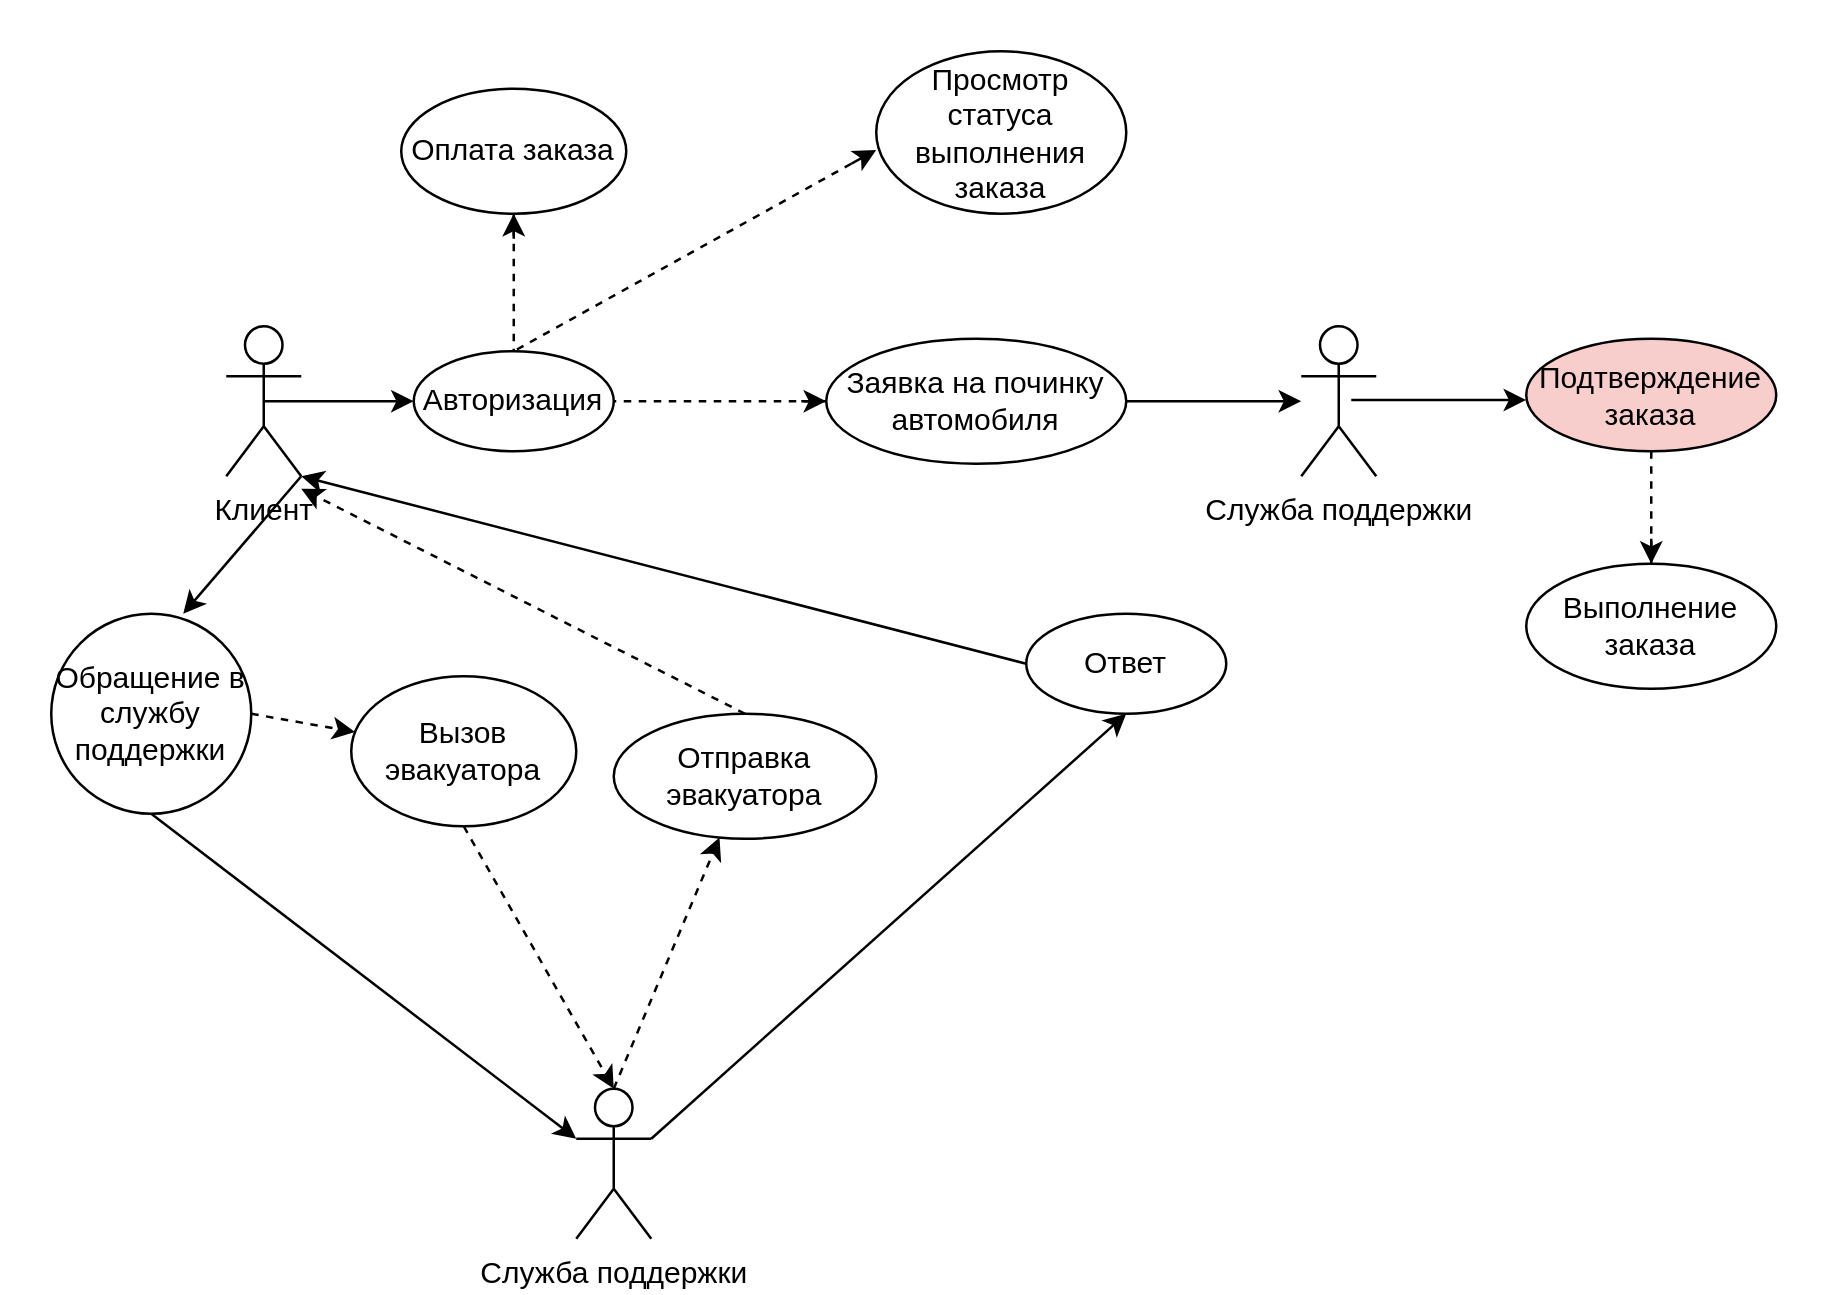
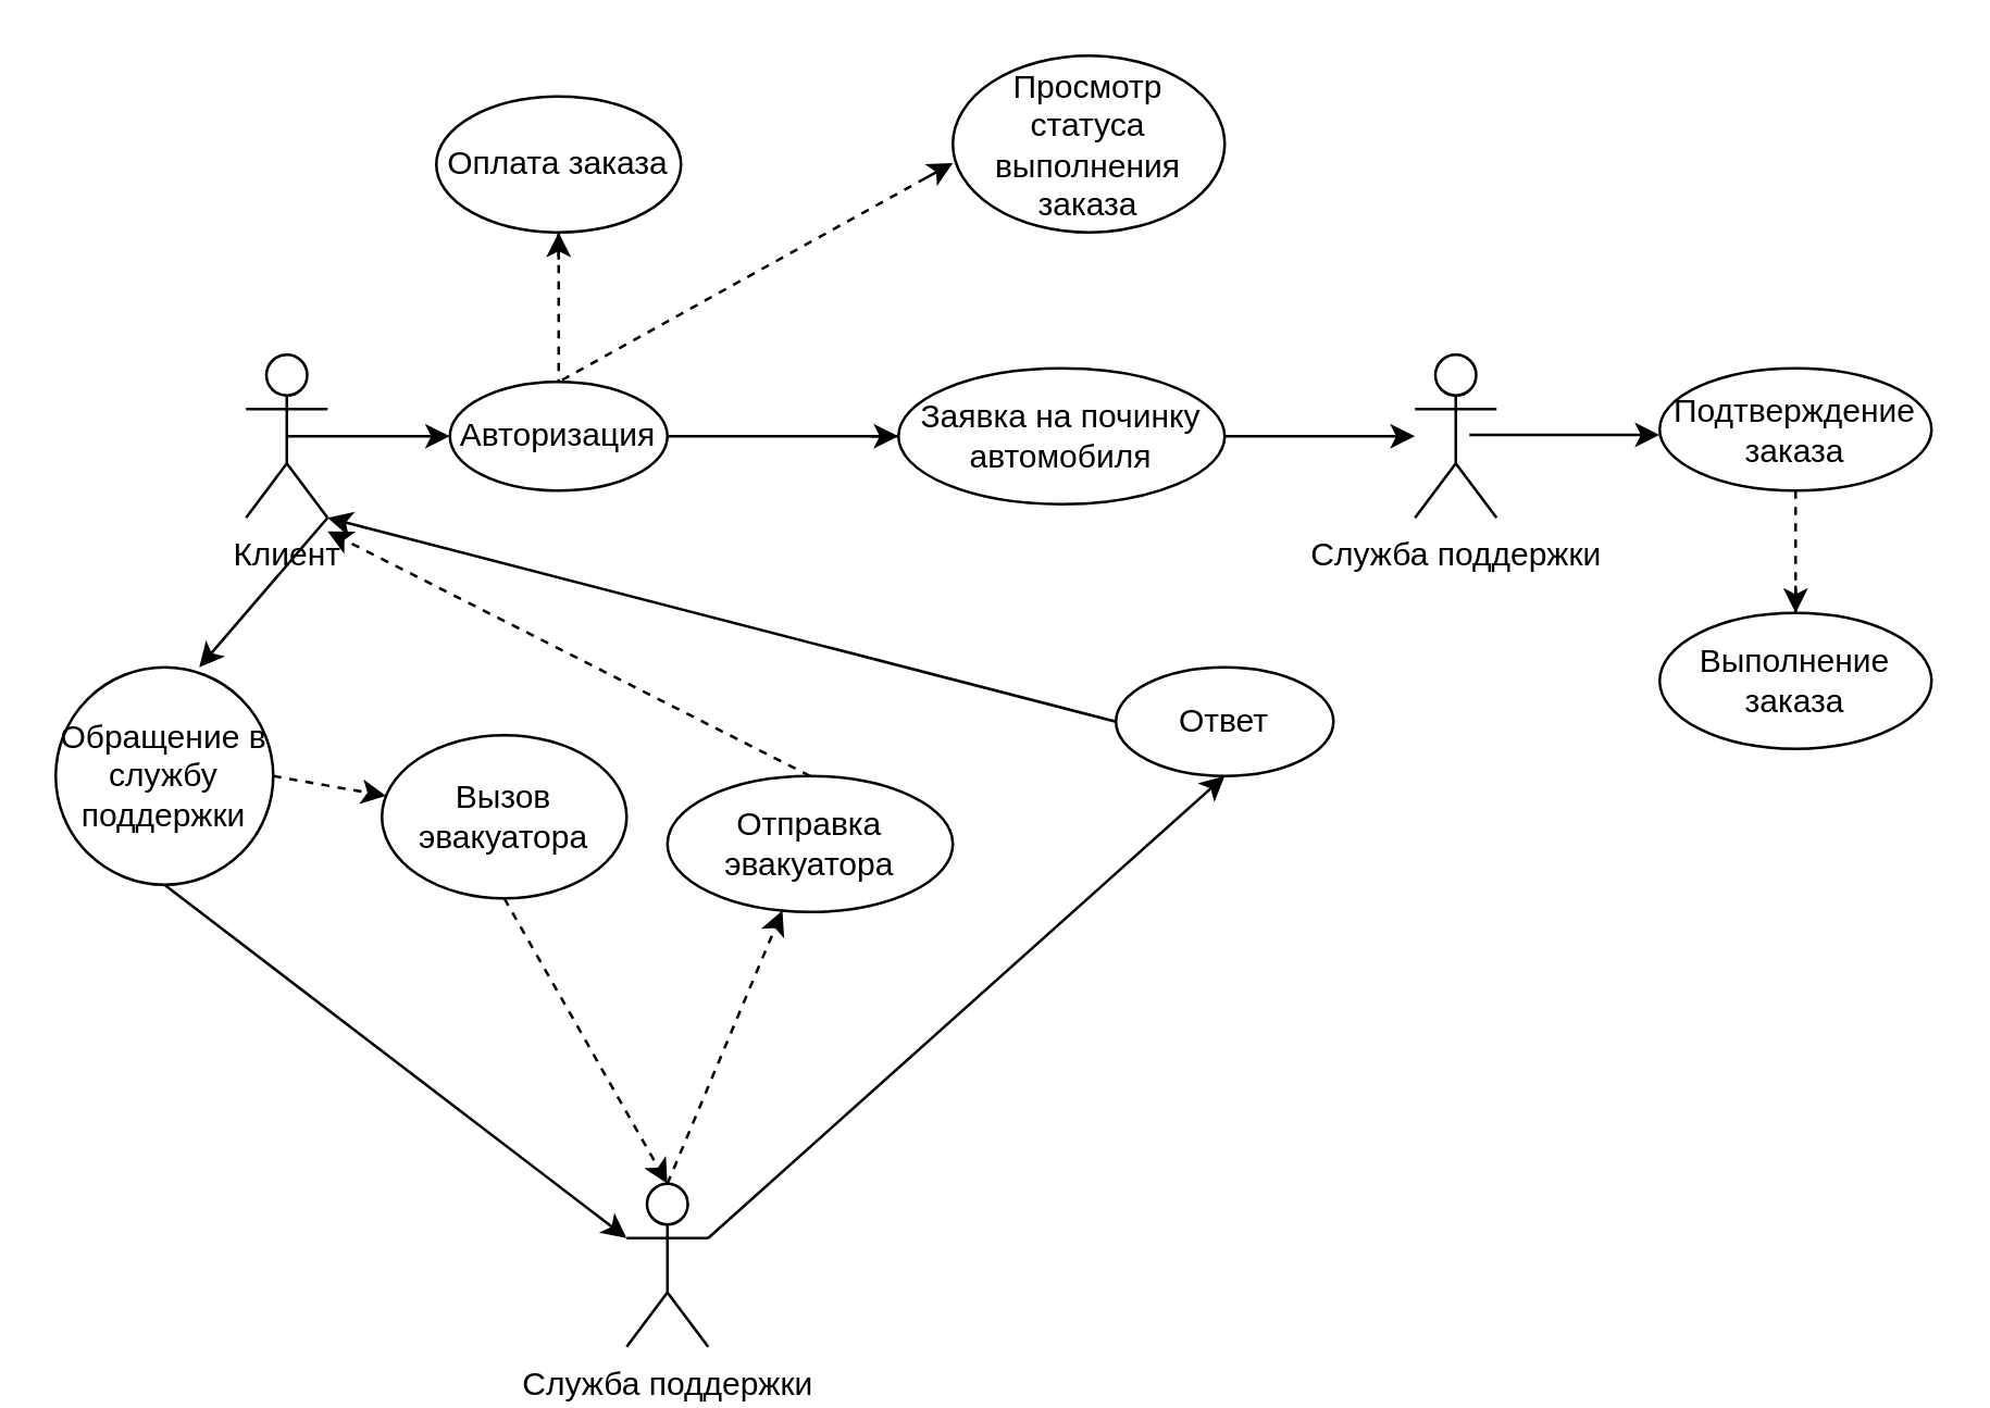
  <mxCell id="0" />
  <mxCell id="1" parent="0" />
  <mxCell id="2" style="edgeStyle=orthogonalEdgeStyle;rounded=0;orthogonalLoop=1;jettySize=auto;html=1;exitX=0.5;exitY=0.5;exitDx=0;exitDy=0;exitPerimeter=0;entryX=0;entryY=0.5;entryDx=0;entryDy=0;" parent="1" source="3" target="6" edge="1"><mxGeometry relative="1" as="geometry" /></mxCell>
  <mxCell id="3" value="&lt;font style=&quot;vertical-align: inherit&quot;&gt;&lt;font style=&quot;vertical-align: inherit&quot;&gt;Клиент&lt;/font&gt;&lt;/font&gt;" style="shape=umlActor;verticalLabelPosition=bottom;verticalAlign=top;html=1;outlineConnect=0;" parent="1" vertex="1"><mxGeometry x="90" y="130" width="30" height="60" as="geometry" /></mxCell>
  <mxCell id="4" value="Служба поддержки" style="shape=umlActor;verticalLabelPosition=bottom;verticalAlign=top;html=1;outlineConnect=0;" parent="1" vertex="1"><mxGeometry x="230" y="435" width="30" height="60" as="geometry" /></mxCell>
  <mxCell id="5" value="Служба поддержки" style="shape=umlActor;verticalLabelPosition=bottom;verticalAlign=top;html=1;outlineConnect=0;" parent="1" vertex="1"><mxGeometry x="520" y="130" width="30" height="60" as="geometry" /></mxCell>
  <mxCell id="6" value="Авторизация" style="ellipse;whiteSpace=wrap;html=1;" parent="1" vertex="1"><mxGeometry x="165" y="140" width="80" height="40" as="geometry" /></mxCell>
  <mxCell id="7" value="Заявка на починку автомобиля" style="ellipse;whiteSpace=wrap;html=1;" parent="1" vertex="1"><mxGeometry x="330" y="135" width="120" height="50" as="geometry" /></mxCell>
  <mxCell id="8" value="Оплата заказа" style="ellipse;whiteSpace=wrap;html=1;" parent="1" vertex="1"><mxGeometry x="160" y="35" width="90" height="50" as="geometry" /></mxCell>
  <mxCell id="9" value="Просмотр статуса&lt;br&gt;выполнения заказа" style="ellipse;whiteSpace=wrap;html=1;" parent="1" vertex="1"><mxGeometry x="350" y="20" width="100" height="65" as="geometry" /></mxCell>
- <mxCell id="10" value="Подтверждение заказа" style="ellipse;whiteSpace=wrap;html=1;fillColor=#f8cecc;" parent="1" vertex="1"><mxGeometry x="610" y="135" width="100" height="45" as="geometry" /></mxCell>
+ <mxCell id="10" value="Подтверждение заказа" style="ellipse;whiteSpace=wrap;html=1;" parent="1" vertex="1"><mxGeometry x="610" y="135" width="100" height="45" as="geometry" /></mxCell>
  <mxCell id="11" value="Выполнение заказа" style="ellipse;whiteSpace=wrap;html=1;" parent="1" vertex="1"><mxGeometry x="610" y="225" width="100" height="50" as="geometry" /></mxCell>
  <mxCell id="12" value="Ответ" style="ellipse;whiteSpace=wrap;html=1;" parent="1" vertex="1"><mxGeometry x="410" y="245" width="80" height="40" as="geometry" /></mxCell>
  <mxCell id="13" value="Обращение в службу поддержки" style="ellipse;whiteSpace=wrap;html=1;" parent="1" vertex="1"><mxGeometry x="20" y="245" width="80" height="80" as="geometry" /></mxCell>
  <mxCell id="14" value="" style="endArrow=classic;html=1;entryX=1;entryY=1;entryDx=0;entryDy=0;entryPerimeter=0;exitX=0;exitY=0.5;exitDx=0;exitDy=0;" parent="1" source="12" target="3" edge="1"><mxGeometry width="50" height="50" relative="1" as="geometry"><mxPoint x="240" y="345" as="sourcePoint" /><mxPoint x="170" y="360" as="targetPoint" /></mxGeometry></mxCell>
  <mxCell id="15" value="" style="endArrow=classic;html=1;exitX=1;exitY=1;exitDx=0;exitDy=0;exitPerimeter=0;entryX=0.66;entryY=0;entryDx=0;entryDy=0;entryPerimeter=0;" parent="1" source="3" target="13" edge="1"><mxGeometry width="50" height="50" relative="1" as="geometry"><mxPoint x="130" y="200" as="sourcePoint" /><mxPoint x="160" y="275" as="targetPoint" /></mxGeometry></mxCell>
  <mxCell id="16" value="" style="endArrow=classic;html=1;entryX=0.5;entryY=1;entryDx=0;entryDy=0;exitX=1;exitY=0.333;exitDx=0;exitDy=0;exitPerimeter=0;" parent="1" source="4" target="12" edge="1"><mxGeometry width="50" height="50" relative="1" as="geometry"><mxPoint x="140" y="385" as="sourcePoint" /><mxPoint x="240" y="440" as="targetPoint" /></mxGeometry></mxCell>
  <mxCell id="17" value="" style="endArrow=classic;html=1;exitX=0.5;exitY=1;exitDx=0;exitDy=0;entryX=0;entryY=0.333;entryDx=0;entryDy=0;entryPerimeter=0;" parent="1" target="4" edge="1" source="13"><mxGeometry width="50" height="50" relative="1" as="geometry"><mxPoint x="140" y="315" as="sourcePoint" /><mxPoint x="220" y="455" as="targetPoint" /></mxGeometry></mxCell>
  <mxCell id="18" value="" style="endArrow=classic;html=1;exitX=1;exitY=0.5;exitDx=0;exitDy=0;" parent="1" source="7" target="5" edge="1"><mxGeometry width="50" height="50" relative="1" as="geometry"><mxPoint x="450" y="155" as="sourcePoint" /><mxPoint x="550" y="210" as="targetPoint" /></mxGeometry></mxCell>
  <mxCell id="19" value="" style="endArrow=classic;html=1;exitX=1;exitY=0.5;exitDx=0;exitDy=0;" parent="1" edge="1"><mxGeometry width="50" height="50" relative="1" as="geometry"><mxPoint x="540" y="159.5" as="sourcePoint" /><mxPoint x="610" y="159.5" as="targetPoint" /></mxGeometry></mxCell>
  <mxCell id="20" value="" style="endArrow=classic;html=1;" parent="1" edge="1"><mxGeometry width="50" height="50" relative="1" as="geometry"><mxPoint x="660" y="215" as="sourcePoint" /><mxPoint x="660" y="225" as="targetPoint" /></mxGeometry></mxCell>
  <mxCell id="21" value="" style="endArrow=none;dashed=1;html=1;entryX=0.5;entryY=0;entryDx=0;entryDy=0;exitX=0.5;exitY=1;exitDx=0;exitDy=0;" parent="1" source="10" target="11" edge="1"><mxGeometry width="50" height="50" relative="1" as="geometry"><mxPoint x="620" y="205" as="sourcePoint" /><mxPoint x="670" y="205" as="targetPoint" /></mxGeometry></mxCell>
- <mxCell id="22" value="" style="endArrow=none;dashed=1;html=1;entryX=1;entryY=0.5;entryDx=0;entryDy=0;exitX=0;exitY=0.5;exitDx=0;exitDy=0;" parent="1" source="7" target="6" edge="1"><mxGeometry width="50" height="50" relative="1" as="geometry"><mxPoint x="330" y="155" as="sourcePoint" /><mxPoint x="170" y="169.5" as="targetPoint" /></mxGeometry></mxCell>
+ <mxCell id="22" value="" style="endArrow=none;dashed=0;html=1;entryX=1;entryY=0.5;entryDx=0;entryDy=0;exitX=0;exitY=0.5;exitDx=0;exitDy=0;" parent="1" source="7" target="6" edge="1"><mxGeometry width="50" height="50" relative="1" as="geometry"><mxPoint x="330" y="155" as="sourcePoint" /><mxPoint x="170" y="169.5" as="targetPoint" /></mxGeometry></mxCell>
  <mxCell id="23" value="" style="endArrow=classic;html=1;entryX=0;entryY=0.5;entryDx=0;entryDy=0;" parent="1" target="7" edge="1"><mxGeometry width="50" height="50" relative="1" as="geometry"><mxPoint x="320" y="160" as="sourcePoint" /><mxPoint x="490" y="245" as="targetPoint" /><Array as="points" /></mxGeometry></mxCell>
  <mxCell id="24" value="" style="endArrow=classic;html=1;" parent="1" edge="1"><mxGeometry width="50" height="50" relative="1" as="geometry"><mxPoint x="340" y="65" as="sourcePoint" /><mxPoint x="350" y="59.5" as="targetPoint" /></mxGeometry></mxCell>
  <mxCell id="25" value="" style="endArrow=none;dashed=1;html=1;entryX=0.5;entryY=0;entryDx=0;entryDy=0;" parent="1" target="6" edge="1"><mxGeometry width="50" height="50" relative="1" as="geometry"><mxPoint x="340" y="65" as="sourcePoint" /><mxPoint x="200" y="140" as="targetPoint" /></mxGeometry></mxCell>
  <mxCell id="26" value="" style="endArrow=none;dashed=1;html=1;entryX=0.5;entryY=0;entryDx=0;entryDy=0;exitX=0.5;exitY=1;exitDx=0;exitDy=0;" parent="1" source="8" target="6" edge="1"><mxGeometry width="50" height="50" relative="1" as="geometry"><mxPoint x="210" y="86" as="sourcePoint" /><mxPoint x="210" y="140" as="targetPoint" /></mxGeometry></mxCell>
  <mxCell id="27" value="" style="endArrow=classic;html=1;entryX=0.5;entryY=1;entryDx=0;entryDy=0;" parent="1" target="8" edge="1"><mxGeometry width="50" height="50" relative="1" as="geometry"><mxPoint x="205" y="95" as="sourcePoint" /><mxPoint x="310" y="135" as="targetPoint" /></mxGeometry></mxCell>
  <mxCell id="28" value="&lt;font style=&quot;vertical-align: inherit&quot;&gt;&lt;font style=&quot;vertical-align: inherit&quot;&gt;&lt;font style=&quot;vertical-align: inherit&quot;&gt;&lt;font style=&quot;vertical-align: inherit&quot;&gt;&lt;font style=&quot;vertical-align: inherit&quot;&gt;&lt;font style=&quot;vertical-align: inherit&quot;&gt;Вызов эвакуатора&lt;/font&gt;&lt;/font&gt;&lt;/font&gt;&lt;/font&gt;&lt;br&gt;&lt;/font&gt;&lt;/font&gt;" style="ellipse;whiteSpace=wrap;html=1;" vertex="1" parent="1"><mxGeometry x="140" y="270" width="90" height="60" as="geometry" /></mxCell>
  <mxCell id="29" value="" style="endArrow=classic;html=1;dashed=1;exitX=1;exitY=0.5;exitDx=0;exitDy=0;" edge="1" parent="1" source="13" target="28"><mxGeometry width="50" height="50" relative="1" as="geometry"><mxPoint x="420" y="315" as="sourcePoint" /><mxPoint x="470" y="265" as="targetPoint" /></mxGeometry></mxCell>
  <mxCell id="30" value="" style="endArrow=classic;html=1;dashed=1;entryX=0.5;entryY=0;entryDx=0;entryDy=0;entryPerimeter=0;exitX=0.5;exitY=1;exitDx=0;exitDy=0;" edge="1" parent="1" source="28" target="4"><mxGeometry width="50" height="50" relative="1" as="geometry"><mxPoint x="250" y="385" as="sourcePoint" /><mxPoint x="300" y="335" as="targetPoint" /></mxGeometry></mxCell>
  <mxCell id="31" value="" style="endArrow=classic;html=1;dashed=1;" edge="1" parent="1" target="32"><mxGeometry width="50" height="50" relative="1" as="geometry"><mxPoint x="245" y="435" as="sourcePoint" /><mxPoint x="300" y="345" as="targetPoint" /></mxGeometry></mxCell>
  <mxCell id="32" value="&lt;font style=&quot;vertical-align: inherit&quot;&gt;&lt;font style=&quot;vertical-align: inherit&quot;&gt;Отправка эвакуатора&lt;/font&gt;&lt;/font&gt;" style="ellipse;whiteSpace=wrap;html=1;" vertex="1" parent="1"><mxGeometry x="245" y="285" width="105" height="50" as="geometry" /></mxCell>
  <mxCell id="33" value="" style="endArrow=classic;html=1;dashed=1;exitX=0.5;exitY=0;exitDx=0;exitDy=0;" edge="1" parent="1" source="32"><mxGeometry width="50" height="50" relative="1" as="geometry"><mxPoint x="77.7" y="300.24" as="sourcePoint" /><mxPoint x="120" y="195" as="targetPoint" /></mxGeometry></mxCell>
